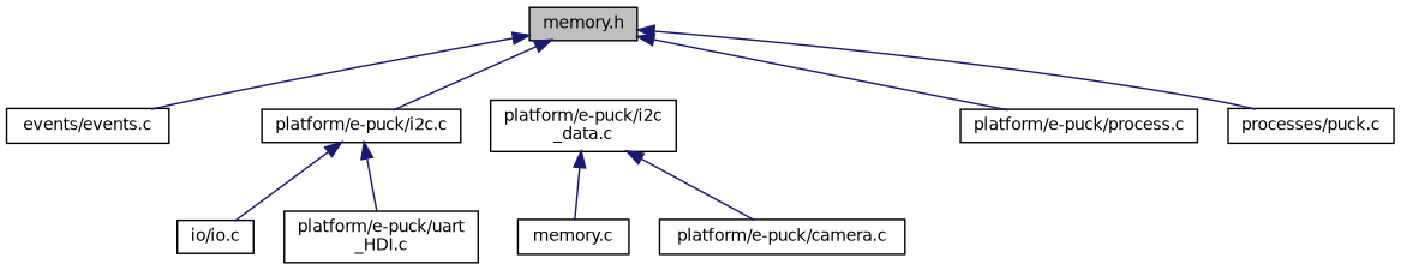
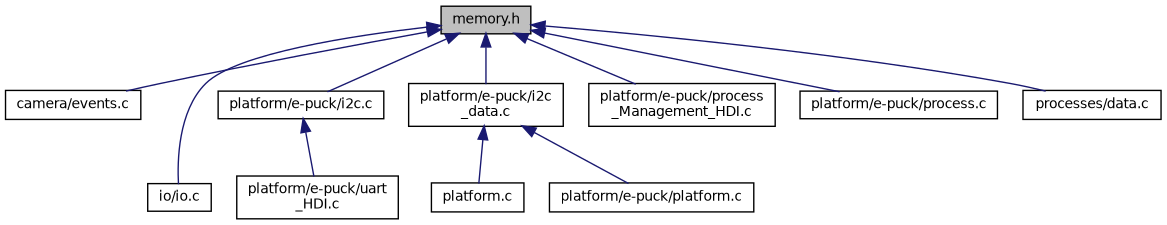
  digraph {
    node [color=black fillcolor=white fontname=Helvetica fontsize=10 shape=record style=filled]
    edge [color=midnightblue dir=back fontname=Helvetica fontsize=10 labelfontname=Helvetica labelfontsize=10 style=solid]
    n1 [fillcolor=grey75 fontcolor=black height=0.2 label="memory.h" width=0.4]
-   n2 [height=0.2 label="events/events.c" width=0.4]
+   n2 [height=0.2 label="camera/events.c" width=0.4]
    n3 [height=0.2 label="io/io.c" width=0.4]
    n4 [height=0.2 label="platform/e-puck/i2c.c" width=0.4]
    n5 [height=0.2 label="platform/e-puck/i2c\l_data.c" width=0.4]
+   n6 [height=0.2 label="platform/e-puck/process\l_Management_HDI.c" width=0.4]
    n7 [height=0.2 label="platform/e-puck/process.c" width=0.4]
-   n8 [height=0.2 label="processes/puck.c" width=0.4]
-   n9 [height=0.2 label="memory.c" width=0.4]
-   n10 [height=0.2 label="platform/e-puck/camera.c" width=0.4]
+   n8 [height=0.2 label="processes/data.c" width=0.4]
+   n9 [height=0.2 label="platform.c" width=0.4]
+   n10 [height=0.2 label="platform/e-puck/platform.c" width=0.4]
    n11 [height=0.2 label="platform/e-puck/uart\l_HDI.c" width=0.4]
    n1 -> n2
-   n4 -> n3
+   n1 -> n3
    n1 -> n4
+   n1 -> n5
+   n1 -> n6
    n1 -> n7
    n1 -> n8
    n4 -> n11
    n5 -> n9
    n5 -> n10
  }
